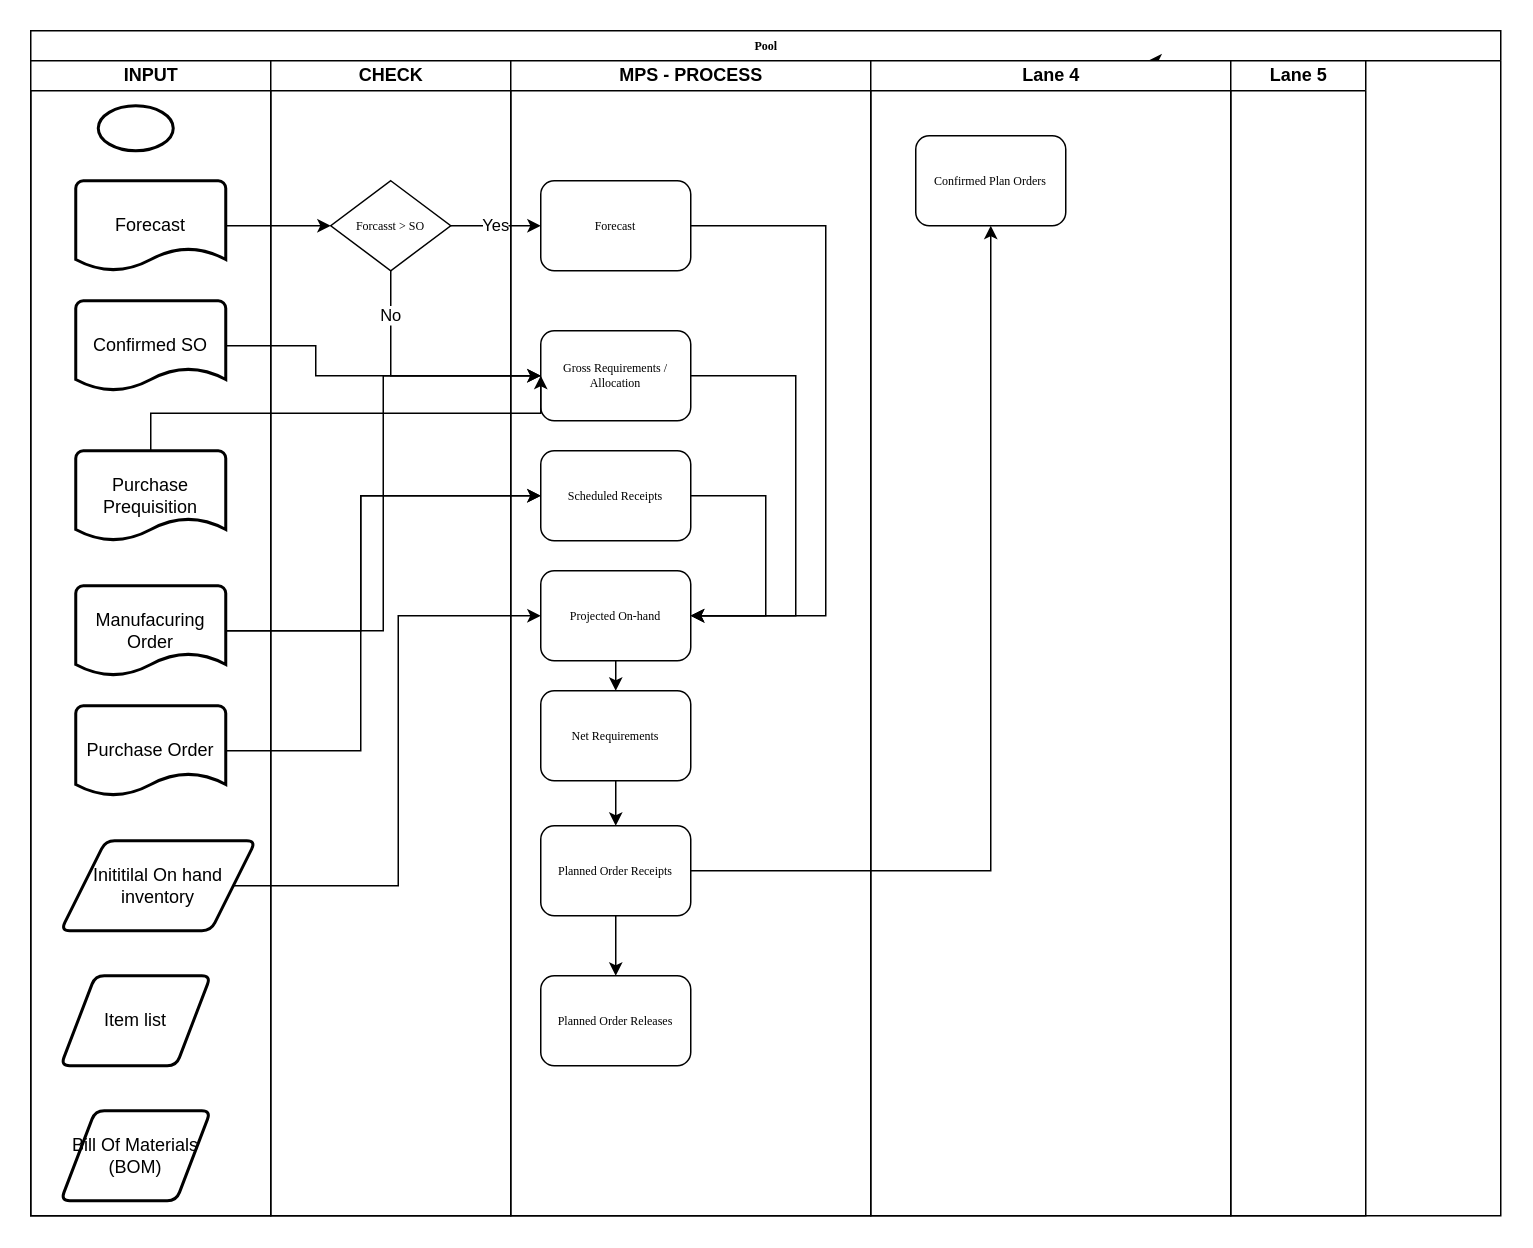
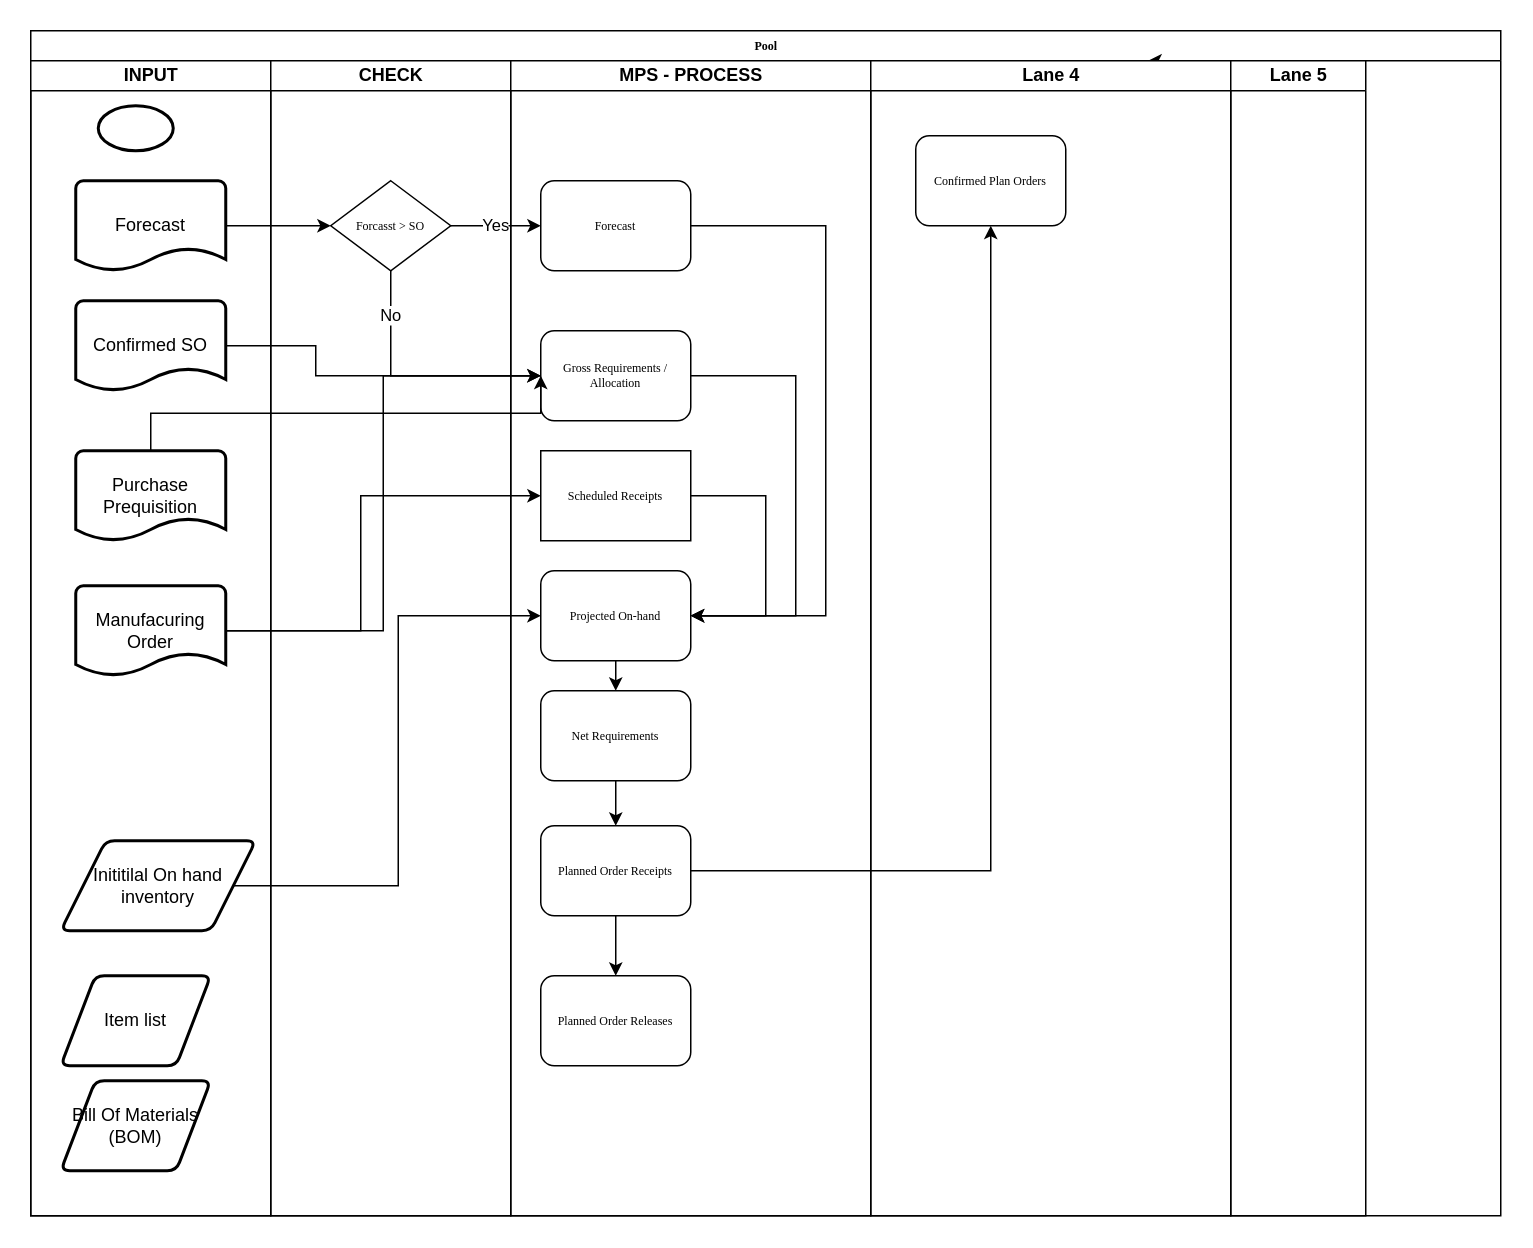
  <mxCell id="0" />
  <mxCell id="1" parent="0" />
  <mxCell id="2" value="Pool" style="swimlane;html=1;childLayout=stackLayout;startSize=20;rounded=0;shadow=0;labelBackgroundColor=none;strokeWidth=1;fontFamily=Verdana;fontSize=8;align=center;" parent="1" vertex="1"><mxGeometry x="20" y="20" width="980" height="790" as="geometry" /></mxCell>
  <mxCell id="3" value="INPUT" style="swimlane;html=1;startSize=20;" parent="2" vertex="1"><mxGeometry y="20" width="160" height="770" as="geometry" /></mxCell>
  <mxCell id="4" value="Confirmed SO" style="strokeWidth=2;html=1;shape=mxgraph.flowchart.document2;whiteSpace=wrap;size=0.25;" parent="3" vertex="1"><mxGeometry x="30" y="160" width="100" height="60" as="geometry" /></mxCell>
  <mxCell id="5" value="Forecast" style="strokeWidth=2;html=1;shape=mxgraph.flowchart.document2;whiteSpace=wrap;size=0.25;" parent="3" vertex="1"><mxGeometry x="30" y="80" width="100" height="60" as="geometry" /></mxCell>
  <mxCell id="6" value="Manufacuring Order" style="strokeWidth=2;html=1;shape=mxgraph.flowchart.document2;whiteSpace=wrap;size=0.25;" parent="3" vertex="1"><mxGeometry x="30" y="350" width="100" height="60" as="geometry" /></mxCell>
  <mxCell id="7" value="" style="strokeWidth=2;html=1;shape=mxgraph.flowchart.start_1;whiteSpace=wrap;" parent="3" vertex="1"><mxGeometry x="45" y="30" width="50" height="30" as="geometry" /></mxCell>
  <mxCell id="8" value="Item list" style="shape=parallelogram;html=1;strokeWidth=2;perimeter=parallelogramPerimeter;whiteSpace=wrap;rounded=1;arcSize=12;size=0.23;" parent="3" vertex="1"><mxGeometry x="20" y="610" width="100" height="60" as="geometry" /></mxCell>
- <mxCell id="9" value="Bill Of Materials&lt;br&gt;(BOM)" style="shape=parallelogram;html=1;strokeWidth=2;perimeter=parallelogramPerimeter;whiteSpace=wrap;rounded=1;arcSize=12;size=0.23;" parent="3" vertex="1"><mxGeometry x="20" y="700" width="100" height="60" as="geometry" /></mxCell>
- <mxCell id="10" value="Purchase Order" style="strokeWidth=2;html=1;shape=mxgraph.flowchart.document2;whiteSpace=wrap;size=0.25;" parent="3" vertex="1"><mxGeometry x="30" y="430" width="100" height="60" as="geometry" /></mxCell>
+ <mxCell id="9" value="Bill Of Materials&lt;br&gt;(BOM)" style="shape=parallelogram;html=1;strokeWidth=2;perimeter=parallelogramPerimeter;whiteSpace=wrap;rounded=1;arcSize=12;size=0.23;" parent="3" vertex="1"><mxGeometry x="20" y="680" width="100" height="60" as="geometry" /></mxCell>
  <mxCell id="11" value="Inititilal On hand inventory" style="shape=parallelogram;html=1;strokeWidth=2;perimeter=parallelogramPerimeter;whiteSpace=wrap;rounded=1;arcSize=12;size=0.23;" vertex="1" parent="3"><mxGeometry x="20" y="520" width="130" height="60" as="geometry" /></mxCell>
  <mxCell id="12" value="Purchase Prequisition" style="strokeWidth=2;html=1;shape=mxgraph.flowchart.document2;whiteSpace=wrap;size=0.25;" parent="3" vertex="1"><mxGeometry x="30" y="260" width="100" height="60" as="geometry" /></mxCell>
  <mxCell id="13" value="CHECK" style="swimlane;html=1;startSize=20;" parent="2" vertex="1"><mxGeometry x="160" y="20" width="160" height="770" as="geometry" /></mxCell>
  <mxCell id="14" value="Forcasst &amp;gt; SO" style="rhombus;whiteSpace=wrap;html=1;rounded=0;shadow=0;labelBackgroundColor=none;strokeWidth=1;fontFamily=Verdana;fontSize=8;align=center;" parent="13" vertex="1"><mxGeometry x="40" y="80" width="80" height="60" as="geometry" /></mxCell>
  <mxCell id="15" value="MPS - PROCESS" style="swimlane;html=1;startSize=20;" parent="2" vertex="1"><mxGeometry x="320" y="20" width="240" height="770" as="geometry" /></mxCell>
  <mxCell id="16" style="edgeStyle=elbowEdgeStyle;rounded=0;orthogonalLoop=1;jettySize=auto;elbow=vertical;html=1;" edge="1" parent="15" source="17" target="28"><mxGeometry relative="1" as="geometry" /></mxCell>
  <mxCell id="17" value="Net Requirements" style="rounded=1;whiteSpace=wrap;html=1;shadow=0;labelBackgroundColor=none;strokeWidth=1;fontFamily=Verdana;fontSize=8;align=center;" parent="15" vertex="1"><mxGeometry x="20" y="420" width="100" height="60" as="geometry" /></mxCell>
  <mxCell id="18" style="edgeStyle=elbowEdgeStyle;rounded=0;orthogonalLoop=1;jettySize=auto;elbow=vertical;html=1;entryX=1;entryY=0.5;entryDx=0;entryDy=0;" edge="1" parent="15" source="19" target="25"><mxGeometry relative="1" as="geometry"><Array as="points"><mxPoint x="190" y="270" /></Array></mxGeometry></mxCell>
  <mxCell id="19" value="Gross Requirements / Allocation" style="rounded=1;whiteSpace=wrap;html=1;shadow=0;labelBackgroundColor=none;strokeWidth=1;fontFamily=Verdana;fontSize=8;align=center;" parent="15" vertex="1"><mxGeometry x="20" y="180" width="100" height="60" as="geometry" /></mxCell>
  <mxCell id="20" style="edgeStyle=elbowEdgeStyle;rounded=0;orthogonalLoop=1;jettySize=auto;html=1;entryX=1;entryY=0.5;entryDx=0;entryDy=0;elbow=vertical;" edge="1" parent="15" source="21" target="25"><mxGeometry relative="1" as="geometry"><Array as="points"><mxPoint x="210" y="240" /></Array></mxGeometry></mxCell>
  <mxCell id="21" value="Forecast" style="rounded=1;whiteSpace=wrap;html=1;shadow=0;labelBackgroundColor=none;strokeWidth=1;fontFamily=Verdana;fontSize=8;align=center;" parent="15" vertex="1"><mxGeometry x="20" y="80" width="100" height="60" as="geometry" /></mxCell>
  <mxCell id="22" style="edgeStyle=elbowEdgeStyle;rounded=0;orthogonalLoop=1;jettySize=auto;elbow=vertical;html=1;" edge="1" parent="15" source="23" target="25"><mxGeometry relative="1" as="geometry"><Array as="points"><mxPoint x="170" y="370" /></Array></mxGeometry></mxCell>
- <mxCell id="23" value="Scheduled Receipts" style="rounded=1;whiteSpace=wrap;html=1;shadow=0;labelBackgroundColor=none;strokeWidth=1;fontFamily=Verdana;fontSize=8;align=center;" parent="15" vertex="1"><mxGeometry x="20" y="260" width="100" height="60" as="geometry" /></mxCell>
+ <mxCell id="23" value="Scheduled Receipts" style="whiteSpace=wrap;html=1;shadow=0;labelBackgroundColor=none;strokeWidth=1;fontFamily=Verdana;fontSize=8;align=center;rounded=0;" parent="15" vertex="1"><mxGeometry x="20" y="260" width="100" height="60" as="geometry" /></mxCell>
  <mxCell id="24" style="edgeStyle=elbowEdgeStyle;rounded=0;orthogonalLoop=1;jettySize=auto;elbow=vertical;html=1;" edge="1" parent="15" source="25" target="17"><mxGeometry relative="1" as="geometry" /></mxCell>
  <mxCell id="25" value="Projected On-hand" style="rounded=1;whiteSpace=wrap;html=1;shadow=0;labelBackgroundColor=none;strokeWidth=1;fontFamily=Verdana;fontSize=8;align=center;" vertex="1" parent="15"><mxGeometry x="20" y="340" width="100" height="60" as="geometry" /></mxCell>
  <mxCell id="26" value="Planned Order Releases" style="rounded=1;whiteSpace=wrap;html=1;shadow=0;labelBackgroundColor=none;strokeWidth=1;fontFamily=Verdana;fontSize=8;align=center;" parent="15" vertex="1"><mxGeometry x="20" y="610" width="100" height="60" as="geometry" /></mxCell>
  <mxCell id="27" style="edgeStyle=elbowEdgeStyle;rounded=0;orthogonalLoop=1;jettySize=auto;html=1;" edge="1" parent="15" source="28" target="26"><mxGeometry relative="1" as="geometry" /></mxCell>
  <mxCell id="28" value="Planned Order Receipts" style="rounded=1;whiteSpace=wrap;html=1;shadow=0;labelBackgroundColor=none;strokeWidth=1;fontFamily=Verdana;fontSize=8;align=center;" parent="15" vertex="1"><mxGeometry x="20" y="510" width="100" height="60" as="geometry" /></mxCell>
  <mxCell id="29" style="edgeStyle=elbowEdgeStyle;rounded=0;orthogonalLoop=1;jettySize=auto;elbow=vertical;html=1;exitX=1;exitY=0;exitDx=0;exitDy=0;entryX=0.5;entryY=0;entryDx=0;entryDy=0;" edge="1" parent="2" source="39"><mxGeometry relative="1" as="geometry"><mxPoint x="745" y="20" as="targetPoint" /></mxGeometry></mxCell>
  <mxCell id="30" style="edgeStyle=orthogonalEdgeStyle;rounded=0;orthogonalLoop=1;jettySize=auto;html=1;exitX=1;exitY=0.5;exitDx=0;exitDy=0;exitPerimeter=0;entryX=0;entryY=0.5;entryDx=0;entryDy=0;" edge="1" parent="2" source="5" target="14"><mxGeometry relative="1" as="geometry" /></mxCell>
  <mxCell id="31" value="Yes" style="edgeStyle=orthogonalEdgeStyle;rounded=0;orthogonalLoop=1;jettySize=auto;html=1;" edge="1" parent="2" source="14" target="21"><mxGeometry relative="1" as="geometry" /></mxCell>
  <mxCell id="32" value="No" style="edgeStyle=orthogonalEdgeStyle;rounded=0;orthogonalLoop=1;jettySize=auto;html=1;entryX=0;entryY=0.5;entryDx=0;entryDy=0;endArrow=none;" edge="1" parent="2" source="14" target="19"><mxGeometry x="-0.647" relative="1" as="geometry"><Array as="points"><mxPoint x="240" y="230" /></Array><mxPoint as="offset" /></mxGeometry></mxCell>
  <mxCell id="33" style="edgeStyle=orthogonalEdgeStyle;rounded=0;orthogonalLoop=1;jettySize=auto;html=1;entryX=0;entryY=0.5;entryDx=0;entryDy=0;" edge="1" parent="2" source="4" target="19"><mxGeometry relative="1" as="geometry"><Array as="points"><mxPoint x="190" y="210" /><mxPoint x="190" y="230" /></Array></mxGeometry></mxCell>
  <mxCell id="34" style="edgeStyle=orthogonalEdgeStyle;rounded=0;orthogonalLoop=1;jettySize=auto;html=1;entryX=0;entryY=0.5;entryDx=0;entryDy=0;" edge="1" parent="2" source="6" target="19"><mxGeometry relative="1" as="geometry" /></mxCell>
  <mxCell id="35" style="edgeStyle=orthogonalEdgeStyle;rounded=0;orthogonalLoop=1;jettySize=auto;html=1;entryX=0;entryY=0.5;entryDx=0;entryDy=0;" edge="1" parent="2" source="11" target="25"><mxGeometry relative="1" as="geometry" /></mxCell>
  <mxCell id="36" style="edgeStyle=orthogonalEdgeStyle;rounded=0;orthogonalLoop=1;jettySize=auto;html=1;entryX=0;entryY=0.5;entryDx=0;entryDy=0;" edge="1" parent="2" source="6" target="23"><mxGeometry relative="1" as="geometry"><Array as="points"><mxPoint x="220" y="400" /><mxPoint x="220" y="310" /></Array></mxGeometry></mxCell>
- <mxCell id="37" style="edgeStyle=elbowEdgeStyle;rounded=0;orthogonalLoop=1;jettySize=auto;html=1;entryX=0;entryY=0.5;entryDx=0;entryDy=0;" edge="1" parent="2" source="10" target="23"><mxGeometry relative="1" as="geometry"><Array as="points"><mxPoint x="220" y="390" /><mxPoint x="210" y="410" /></Array></mxGeometry></mxCell>
  <mxCell id="38" style="edgeStyle=elbowEdgeStyle;rounded=0;orthogonalLoop=1;jettySize=auto;html=1;entryX=0;entryY=0.5;entryDx=0;entryDy=0;elbow=vertical;" edge="1" parent="2" source="12" target="19"><mxGeometry relative="1" as="geometry" /></mxCell>
  <mxCell id="39" value="Lane 4" style="swimlane;html=1;startSize=20;" parent="2" vertex="1"><mxGeometry x="560" y="20" width="240" height="770" as="geometry" /></mxCell>
  <mxCell id="40" value="Confirmed Plan Orders" style="rounded=1;whiteSpace=wrap;html=1;shadow=0;labelBackgroundColor=none;strokeWidth=1;fontFamily=Verdana;fontSize=8;align=center;" vertex="1" parent="39"><mxGeometry x="30" y="50" width="100" height="60" as="geometry" /></mxCell>
  <mxCell id="41" value="Lane 5" style="swimlane;html=1;startSize=20;" parent="2" vertex="1"><mxGeometry x="800" y="20" width="90" height="770" as="geometry" /></mxCell>
  <mxCell id="42" style="edgeStyle=elbowEdgeStyle;rounded=0;orthogonalLoop=1;jettySize=auto;elbow=vertical;html=1;exitX=1;exitY=0.5;exitDx=0;exitDy=0;entryX=0.5;entryY=1;entryDx=0;entryDy=0;" edge="1" parent="2" source="28" target="40"><mxGeometry relative="1" as="geometry"><mxPoint x="600" y="90" as="targetPoint" /><Array as="points"><mxPoint x="540" y="560" /><mxPoint x="680" y="510" /><mxPoint x="630" y="510" /><mxPoint x="500" y="570" /><mxPoint x="510" y="660" /><mxPoint x="580" y="660" /></Array></mxGeometry></mxCell>
